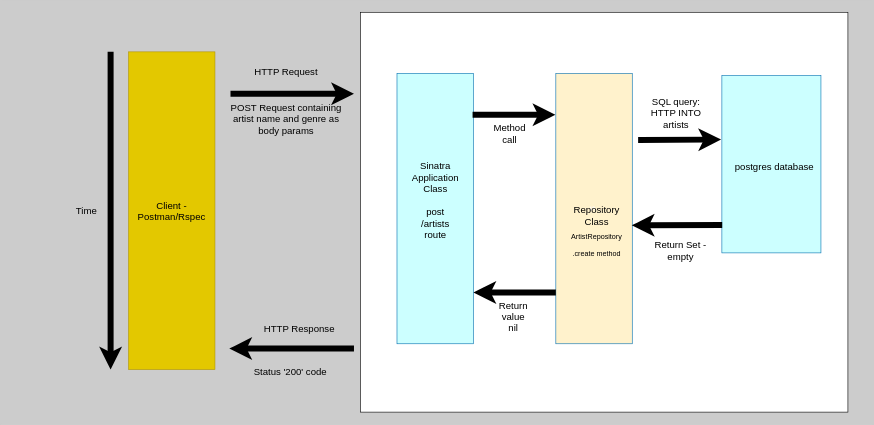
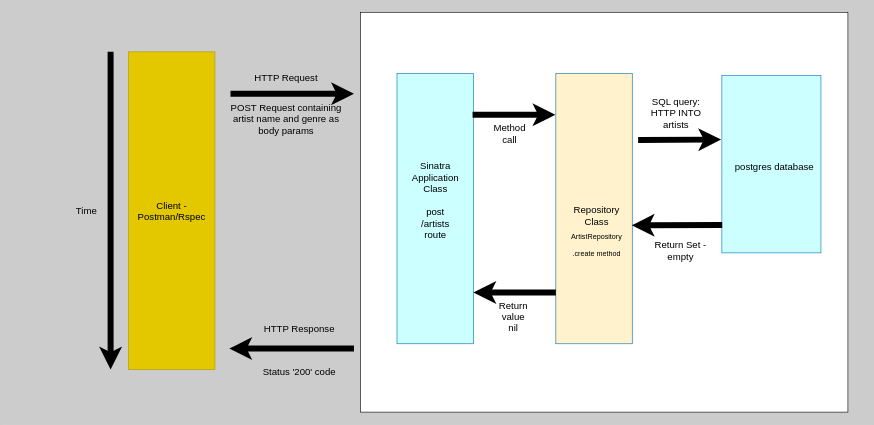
  <mxCell id="0" />
  <mxCell id="1" parent="0" />
  <mxCell id="2" value="" style="rounded=0;whiteSpace=wrap;html=1;rotation=90;labelBackgroundColor=none;fillColor=#e3c800;fontColor=#000000;strokeColor=#B09500;" parent="1" vertex="1"><mxGeometry x="20.04" y="278.97" width="530" height="144.07" as="geometry" /></mxCell>
  <mxCell id="3" value="Client - Postman/Rspec&lt;br&gt;&amp;nbsp;" style="text;html=1;strokeColor=none;fillColor=none;align=center;verticalAlign=middle;whiteSpace=wrap;rounded=0;fontSize=16;fontColor=#000000;" parent="1" vertex="1"><mxGeometry x="255.04" y="346" width="60" height="30" as="geometry" /></mxCell>
  <mxCell id="4" value="" style="endArrow=classic;html=1;strokeColor=#000000;strokeWidth=10;" parent="1" edge="1"><mxGeometry width="50" height="50" relative="1" as="geometry"><mxPoint x="183" y="86" as="sourcePoint" /><mxPoint x="183" y="616" as="targetPoint" /></mxGeometry></mxCell>
  <mxCell id="5" value="Time" style="text;html=1;align=center;verticalAlign=middle;whiteSpace=wrap;rounded=0;fontColor=#000000;fontSize=16;" parent="1" vertex="1"><mxGeometry x="113" y="336" width="60" height="30" as="geometry" /></mxCell>
  <mxCell id="6" value="" style="endArrow=classic;html=1;fontSize=16;fontColor=#000000;strokeWidth=10;strokeColor=#000000;" parent="1" edge="1"><mxGeometry width="50" height="50" relative="1" as="geometry"><mxPoint x="383" y="156.03" as="sourcePoint" /><mxPoint x="589" y="156" as="targetPoint" /></mxGeometry></mxCell>
  <mxCell id="7" value="" style="endArrow=classic;html=1;fontSize=16;fontColor=#000000;strokeWidth=10;strokeColor=#000000;" parent="1" edge="1"><mxGeometry width="50" height="50" relative="1" as="geometry"><mxPoint x="589" y="581" as="sourcePoint" /><mxPoint x="381" y="581" as="targetPoint" /></mxGeometry></mxCell>
- <mxCell id="8" value="HTTP Request" style="text;html=1;strokeColor=none;fillColor=none;align=center;verticalAlign=middle;whiteSpace=wrap;rounded=0;labelBackgroundColor=none;fontSize=16;fontColor=#000000;" parent="1" vertex="1"><mxGeometry x="391" y="104" width="170" height="30" as="geometry" /></mxCell>
+ <mxCell id="8" value="HTTP Request" style="text;html=1;strokeColor=none;fillColor=none;align=center;verticalAlign=middle;whiteSpace=wrap;rounded=0;labelBackgroundColor=none;fontSize=16;fontColor=#000000;" parent="1" vertex="1"><mxGeometry x="391" y="114" width="170" height="30" as="geometry" /></mxCell>
  <mxCell id="9" value="HTTP Response" style="text;html=1;strokeColor=none;fillColor=none;align=center;verticalAlign=middle;whiteSpace=wrap;rounded=0;labelBackgroundColor=none;fontSize=16;fontColor=#000000;" parent="1" vertex="1"><mxGeometry x="413" y="533" width="170" height="30" as="geometry" /></mxCell>
  <mxCell id="10" value="" style="rounded=0;whiteSpace=wrap;html=1;labelBackgroundColor=none;fontSize=16;fontColor=#000000;fillColor=#FFFFFF;" parent="1" vertex="1"><mxGeometry x="600" y="20" width="813" height="667" as="geometry" /></mxCell>
  <mxCell id="11" value="POST Request containing artist name and genre as body params" style="text;html=1;strokeColor=none;fillColor=none;align=center;verticalAlign=middle;whiteSpace=wrap;rounded=0;labelBackgroundColor=none;fontSize=16;fontColor=#000000;" parent="1" vertex="1"><mxGeometry x="377" y="183" width="198" height="30" as="geometry" /></mxCell>
- <mxCell id="12" value="Status '200' code" style="text;html=1;strokeColor=none;fillColor=none;align=center;verticalAlign=middle;whiteSpace=wrap;rounded=0;labelBackgroundColor=none;fontSize=16;fontColor=#000000;" parent="1" vertex="1"><mxGeometry x="385" y="604" width="196" height="30" as="geometry" /></mxCell>
+ <mxCell id="12" value="Status '200' code" style="text;html=1;strokeColor=none;fillColor=none;align=center;verticalAlign=middle;whiteSpace=wrap;rounded=0;labelBackgroundColor=none;fontSize=16;fontColor=#000000;" parent="1" vertex="1"><mxGeometry x="400" y="604" width="196" height="30" as="geometry" /></mxCell>
  <mxCell id="13" value="" style="rounded=0;whiteSpace=wrap;html=1;labelBackgroundColor=none;fontSize=16;fontColor=#ffffff;fillColor=#CCFFFF;rotation=90;strokeColor=#006EAF;" parent="1" vertex="1"><mxGeometry x="499" y="283.75" width="451" height="127.5" as="geometry" /></mxCell>
  <mxCell id="14" value="s" style="rounded=0;whiteSpace=wrap;html=1;labelBackgroundColor=none;fontSize=16;fontColor=#ffffff;fillColor=#fff2cc;rotation=90;strokeColor=#006EAF;" parent="1" vertex="1"><mxGeometry x="764" y="283.75" width="451" height="127.5" as="geometry" /></mxCell>
  <mxCell id="15" value="" style="rounded=0;whiteSpace=wrap;html=1;labelBackgroundColor=none;fontSize=16;fontColor=#ffffff;fillColor=#CCFFFF;rotation=90;strokeColor=#006EAF;" parent="1" vertex="1"><mxGeometry x="1137.45" y="190.81" width="295.87" height="165.26" as="geometry" /></mxCell>
  <mxCell id="16" value="Sinatra Application Class&lt;br&gt;&lt;br&gt;post /artists route" style="text;html=1;strokeColor=none;fillColor=none;align=center;verticalAlign=middle;whiteSpace=wrap;rounded=0;labelBackgroundColor=none;fontSize=16;fontColor=#000000;" parent="1" vertex="1"><mxGeometry x="694.5" y="319" width="60" height="30" as="geometry" /></mxCell>
  <mxCell id="17" value="" style="endArrow=classic;html=1;fontSize=16;fontColor=#000000;strokeWidth=10;strokeColor=#000000;exitX=0.153;exitY=0.011;exitDx=0;exitDy=0;exitPerimeter=0;" parent="1" source="13" edge="1"><mxGeometry width="50" height="50" relative="1" as="geometry"><mxPoint x="804" y="195.03" as="sourcePoint" /><mxPoint x="925" y="191" as="targetPoint" /></mxGeometry></mxCell>
  <mxCell id="18" value="" style="endArrow=classic;html=1;fontSize=16;fontColor=#000000;strokeColor=#000000;strokeWidth=10;exitX=0.5;exitY=1;exitDx=0;exitDy=0;entryX=0.5;entryY=0;entryDx=0;entryDy=0;" parent="1" edge="1"><mxGeometry width="50" height="50" relative="1" as="geometry"><mxPoint x="925.75" y="487.5" as="sourcePoint" /><mxPoint x="788.25" y="487.5" as="targetPoint" /></mxGeometry></mxCell>
  <mxCell id="19" value="Method call" style="text;html=1;strokeColor=none;fillColor=none;align=center;verticalAlign=middle;whiteSpace=wrap;rounded=0;labelBackgroundColor=none;fontSize=16;fontColor=#000000;" parent="1" vertex="1"><mxGeometry x="819" y="207" width="60" height="30" as="geometry" /></mxCell>
  <mxCell id="20" value="Return value nil" style="text;html=1;strokeColor=none;fillColor=none;align=center;verticalAlign=middle;whiteSpace=wrap;rounded=0;labelBackgroundColor=none;fontSize=16;fontColor=#000000;" parent="1" vertex="1"><mxGeometry x="825" y="513" width="60" height="30" as="geometry" /></mxCell>
  <mxCell id="21" value="Repository Class" style="text;html=1;strokeColor=none;fillColor=none;align=center;verticalAlign=middle;whiteSpace=wrap;rounded=0;labelBackgroundColor=none;fontSize=16;fontColor=#000000;" parent="1" vertex="1"><mxGeometry x="964" y="345" width="60" height="30" as="geometry" /></mxCell>
  <mxCell id="22" value="" style="endArrow=classic;html=1;fontSize=16;fontColor=#000000;strokeColor=#000000;strokeWidth=10;entryX=0.361;entryY=1.008;entryDx=0;entryDy=0;entryPerimeter=0;" parent="1" target="15" edge="1"><mxGeometry width="50" height="50" relative="1" as="geometry"><mxPoint x="1063" y="233" as="sourcePoint" /><mxPoint x="1113" y="183" as="targetPoint" /></mxGeometry></mxCell>
  <mxCell id="23" value="SQL query: HTTP INTO artists" style="text;html=1;strokeColor=none;fillColor=none;align=center;verticalAlign=middle;whiteSpace=wrap;rounded=0;labelBackgroundColor=none;fontSize=16;fontColor=#000000;" parent="1" vertex="1"><mxGeometry x="1067" y="173" width="119" height="30" as="geometry" /></mxCell>
  <mxCell id="24" value="" style="endArrow=classic;html=1;fontSize=16;fontColor=#000000;strokeColor=#000000;strokeWidth=10;entryX=0.562;entryY=0.007;entryDx=0;entryDy=0;entryPerimeter=0;exitX=0.843;exitY=0.997;exitDx=0;exitDy=0;exitPerimeter=0;" parent="1" source="15" target="14" edge="1"><mxGeometry width="50" height="50" relative="1" as="geometry"><mxPoint x="1120" y="395" as="sourcePoint" /><mxPoint x="1170" y="345" as="targetPoint" /></mxGeometry></mxCell>
  <mxCell id="25" value="Return Set - empty" style="text;html=1;strokeColor=none;fillColor=none;align=center;verticalAlign=middle;whiteSpace=wrap;rounded=0;labelBackgroundColor=none;fontSize=16;fontColor=#000000;" parent="1" vertex="1"><mxGeometry x="1073" y="402.04" width="122" height="30" as="geometry" /></mxCell>
  <mxCell id="26" value="postgres database" style="text;html=1;strokeColor=none;fillColor=none;align=center;verticalAlign=middle;whiteSpace=wrap;rounded=0;labelBackgroundColor=none;fontSize=16;fontColor=#000000;" parent="1" vertex="1"><mxGeometry x="1215" y="262" width="151" height="30" as="geometry" /></mxCell>
  <mxCell id="27" value="ArtistRepository&lt;br&gt;&lt;br&gt;.create method" style="text;html=1;strokeColor=none;fillColor=none;align=center;verticalAlign=middle;whiteSpace=wrap;rounded=0;fontColor=#000000;" vertex="1" parent="1"><mxGeometry x="964" y="393.04" width="60" height="29.96" as="geometry" /></mxCell>
